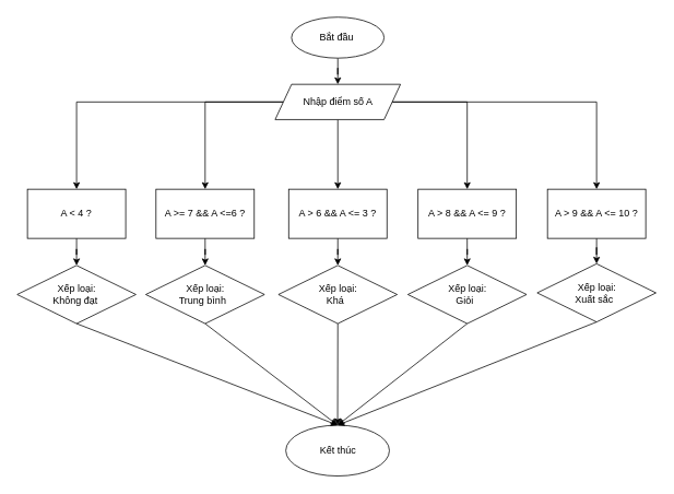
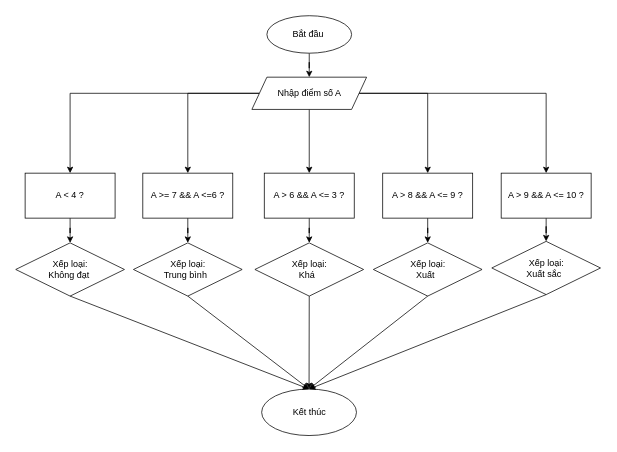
  <mxCell id="0" />
  <mxCell id="1" parent="0" />
  <mxCell id="2" value="" style="edgeStyle=orthogonalEdgeStyle;rounded=0;orthogonalLoop=1;jettySize=auto;html=1;" edge="1" parent="1" source="3" target="9"><mxGeometry relative="1" as="geometry" /></mxCell>
  <mxCell id="3" value="Bắt đầu&amp;nbsp;" style="ellipse;whiteSpace=wrap;html=1;" vertex="1" parent="1"><mxGeometry x="355.5" y="20" width="113" height="50" as="geometry" /></mxCell>
  <mxCell id="4" value="" style="edgeStyle=orthogonalEdgeStyle;rounded=0;orthogonalLoop=1;jettySize=auto;html=1;entryX=0.5;entryY=0;entryDx=0;entryDy=0;" edge="1" parent="1" source="9" target="11"><mxGeometry relative="1" as="geometry"><mxPoint x="91" y="223" as="targetPoint" /></mxGeometry></mxCell>
  <mxCell id="5" value="" style="edgeStyle=orthogonalEdgeStyle;rounded=0;orthogonalLoop=1;jettySize=auto;html=1;entryX=0.5;entryY=0;entryDx=0;entryDy=0;" edge="1" parent="1" source="9" target="14"><mxGeometry relative="1" as="geometry" /></mxCell>
  <mxCell id="6" value="" style="edgeStyle=orthogonalEdgeStyle;rounded=0;orthogonalLoop=1;jettySize=auto;html=1;entryX=0.5;entryY=0;entryDx=0;entryDy=0;" edge="1" parent="1" source="9" target="23"><mxGeometry relative="1" as="geometry" /></mxCell>
  <mxCell id="7" value="" style="edgeStyle=orthogonalEdgeStyle;rounded=0;orthogonalLoop=1;jettySize=auto;html=1;entryX=0.5;entryY=0;entryDx=0;entryDy=0;" edge="1" parent="1" source="9" target="20"><mxGeometry relative="1" as="geometry" /></mxCell>
  <mxCell id="8" value="" style="edgeStyle=orthogonalEdgeStyle;rounded=0;orthogonalLoop=1;jettySize=auto;html=1;" edge="1" parent="1" source="9" target="17"><mxGeometry relative="1" as="geometry" /></mxCell>
  <mxCell id="9" value="Nhập điểm số A" style="shape=parallelogram;perimeter=parallelogramPerimeter;whiteSpace=wrap;html=1;fixedSize=1;" vertex="1" parent="1"><mxGeometry x="335.5" y="102" width="153" height="43" as="geometry" /></mxCell>
  <mxCell id="10" value="" style="edgeStyle=orthogonalEdgeStyle;rounded=0;orthogonalLoop=1;jettySize=auto;html=1;" edge="1" parent="1" source="11" target="12"><mxGeometry relative="1" as="geometry" /></mxCell>
  <mxCell id="11" value="A &amp;lt; 4 ?" style="rounded=0;whiteSpace=wrap;html=1;" vertex="1" parent="1"><mxGeometry x="33" y="230" width="120" height="60" as="geometry" /></mxCell>
  <mxCell id="12" value="Xếp loại:&lt;div&gt;Không đạt&amp;nbsp;&lt;/div&gt;" style="rhombus;whiteSpace=wrap;html=1;" vertex="1" parent="1"><mxGeometry x="20.5" y="323" width="145" height="71" as="geometry" /></mxCell>
  <mxCell id="13" value="" style="edgeStyle=orthogonalEdgeStyle;rounded=0;orthogonalLoop=1;jettySize=auto;html=1;" edge="1" parent="1" source="14" target="15"><mxGeometry relative="1" as="geometry" /></mxCell>
  <mxCell id="14" value="A &amp;gt;= 7 &amp;amp;&amp;amp; A &amp;lt;=6 ?" style="rounded=0;whiteSpace=wrap;html=1;" vertex="1" parent="1"><mxGeometry x="190" y="230" width="120" height="60" as="geometry" /></mxCell>
  <mxCell id="15" value="Xếp loại:&lt;div&gt;Trung bình&amp;nbsp;&amp;nbsp;&lt;/div&gt;" style="rhombus;whiteSpace=wrap;html=1;" vertex="1" parent="1"><mxGeometry x="177.5" y="323" width="145" height="71" as="geometry" /></mxCell>
  <mxCell id="16" value="" style="edgeStyle=orthogonalEdgeStyle;rounded=0;orthogonalLoop=1;jettySize=auto;html=1;" edge="1" parent="1" source="17" target="18"><mxGeometry relative="1" as="geometry" /></mxCell>
  <mxCell id="17" value="A &amp;gt; 6 &amp;amp;&amp;amp; A &amp;lt;= 3 ?" style="rounded=0;whiteSpace=wrap;html=1;" vertex="1" parent="1"><mxGeometry x="352" y="230" width="120" height="60" as="geometry" /></mxCell>
  <mxCell id="18" value="Xếp loại:&lt;div&gt;Khá&amp;nbsp;&amp;nbsp;&lt;/div&gt;" style="rhombus;whiteSpace=wrap;html=1;" vertex="1" parent="1"><mxGeometry x="339.5" y="323" width="145" height="71" as="geometry" /></mxCell>
  <mxCell id="19" value="" style="edgeStyle=orthogonalEdgeStyle;rounded=0;orthogonalLoop=1;jettySize=auto;html=1;" edge="1" parent="1" source="20" target="21"><mxGeometry relative="1" as="geometry" /></mxCell>
  <mxCell id="20" value="A &amp;gt; 8 &amp;amp;&amp;amp; A &amp;lt;= 9 ?" style="rounded=0;whiteSpace=wrap;html=1;" vertex="1" parent="1"><mxGeometry x="510" y="230" width="120" height="60" as="geometry" /></mxCell>
- <mxCell id="21" value="Xếp loại:&lt;div&gt;&lt;span style=&quot;background-color: initial;&quot;&gt;Giỏi&amp;nbsp;&amp;nbsp;&lt;/span&gt;&lt;/div&gt;" style="rhombus;whiteSpace=wrap;html=1;" vertex="1" parent="1"><mxGeometry x="497.5" y="323" width="145" height="71" as="geometry" /></mxCell>
+ <mxCell id="21" value="Xếp loại:&lt;div&gt;&lt;span style=&quot;background-color: initial;&quot;&gt;Xuất&amp;nbsp;&amp;nbsp;&lt;/span&gt;&lt;/div&gt;" style="rhombus;whiteSpace=wrap;html=1;" vertex="1" parent="1"><mxGeometry x="497.5" y="323" width="145" height="71" as="geometry" /></mxCell>
  <mxCell id="22" value="" style="edgeStyle=orthogonalEdgeStyle;rounded=0;orthogonalLoop=1;jettySize=auto;html=1;" edge="1" parent="1" source="23" target="24"><mxGeometry relative="1" as="geometry" /></mxCell>
  <mxCell id="23" value="A &amp;gt; 9 &amp;amp;&amp;amp; A &amp;lt;= 10 ?" style="rounded=0;whiteSpace=wrap;html=1;" vertex="1" parent="1"><mxGeometry x="668" y="230" width="120" height="60" as="geometry" /></mxCell>
  <mxCell id="24" value="Xếp loại:&lt;div&gt;&lt;span style=&quot;background-color: initial;&quot;&gt;Xuất sắc&amp;nbsp;&amp;nbsp;&lt;/span&gt;&lt;/div&gt;" style="rhombus;whiteSpace=wrap;html=1;" vertex="1" parent="1"><mxGeometry x="655.5" y="321" width="145" height="71" as="geometry" /></mxCell>
  <mxCell id="25" value="Kết thúc" style="ellipse;whiteSpace=wrap;html=1;" vertex="1" parent="1"><mxGeometry x="348.5" y="518" width="126.5" height="62" as="geometry" /></mxCell>
  <mxCell id="26" value="" style="endArrow=classic;html=1;rounded=0;exitX=0.5;exitY=1;exitDx=0;exitDy=0;entryX=0.5;entryY=0;entryDx=0;entryDy=0;" edge="1" parent="1" source="15" target="25"><mxGeometry width="50" height="50" relative="1" as="geometry"><mxPoint x="365" y="498" as="sourcePoint" /><mxPoint x="415" y="448" as="targetPoint" /></mxGeometry></mxCell>
  <mxCell id="27" value="" style="endArrow=classic;html=1;rounded=0;exitX=0.5;exitY=1;exitDx=0;exitDy=0;entryX=0.5;entryY=0;entryDx=0;entryDy=0;" edge="1" parent="1" source="12" target="25"><mxGeometry width="50" height="50" relative="1" as="geometry"><mxPoint x="365" y="498" as="sourcePoint" /><mxPoint x="415" y="448" as="targetPoint" /></mxGeometry></mxCell>
  <mxCell id="28" value="" style="endArrow=classic;html=1;rounded=0;exitX=0.5;exitY=1;exitDx=0;exitDy=0;entryX=0.5;entryY=0;entryDx=0;entryDy=0;" edge="1" parent="1" source="18" target="25"><mxGeometry width="50" height="50" relative="1" as="geometry"><mxPoint x="103" y="404" as="sourcePoint" /><mxPoint x="419" y="528" as="targetPoint" /></mxGeometry></mxCell>
  <mxCell id="29" value="" style="endArrow=classic;html=1;rounded=0;exitX=0.5;exitY=1;exitDx=0;exitDy=0;entryX=0.5;entryY=0;entryDx=0;entryDy=0;" edge="1" parent="1" source="21" target="25"><mxGeometry width="50" height="50" relative="1" as="geometry"><mxPoint x="422" y="404" as="sourcePoint" /><mxPoint x="414" y="514" as="targetPoint" /></mxGeometry></mxCell>
  <mxCell id="30" value="" style="endArrow=classic;html=1;rounded=0;exitX=0.5;exitY=1;exitDx=0;exitDy=0;entryX=0.5;entryY=0;entryDx=0;entryDy=0;" edge="1" parent="1" source="24" target="25"><mxGeometry width="50" height="50" relative="1" as="geometry"><mxPoint x="580" y="404" as="sourcePoint" /><mxPoint x="429" y="538" as="targetPoint" /></mxGeometry></mxCell>
